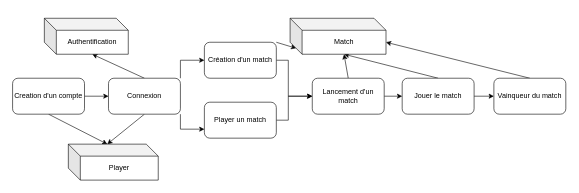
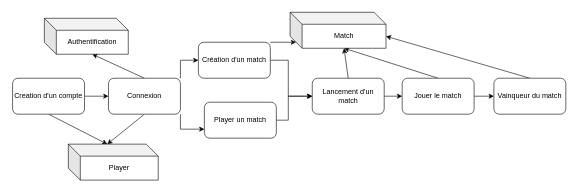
  <mxCell id="0" />
  <mxCell id="1" parent="0" />
  <mxCell id="2" style="edgeStyle=orthogonalEdgeStyle;rounded=0;orthogonalLoop=1;jettySize=auto;html=1;exitX=1;exitY=0;exitDx=0;exitDy=0;entryX=0;entryY=0.5;entryDx=0;entryDy=0;" edge="1" parent="1" source="6" target="18"><mxGeometry relative="1" as="geometry" /></mxCell>
  <mxCell id="3" style="edgeStyle=orthogonalEdgeStyle;rounded=0;orthogonalLoop=1;jettySize=auto;html=1;exitX=1;exitY=1;exitDx=0;exitDy=0;entryX=0;entryY=0.75;entryDx=0;entryDy=0;" edge="1" parent="1" source="6" target="15"><mxGeometry relative="1" as="geometry" /></mxCell>
  <mxCell id="4" style="edgeStyle=none;rounded=0;orthogonalLoop=1;jettySize=auto;html=1;exitX=0.5;exitY=0;exitDx=0;exitDy=0;entryX=0;entryY=0;entryDx=80;entryDy=60;entryPerimeter=0;" edge="1" parent="1" source="6" target="24"><mxGeometry relative="1" as="geometry"><mxPoint x="213" y="117.586" as="targetPoint" /></mxGeometry></mxCell>
  <mxCell id="5" style="edgeStyle=none;rounded=0;orthogonalLoop=1;jettySize=auto;html=1;exitX=0.5;exitY=1;exitDx=0;exitDy=0;entryX=0;entryY=0;entryDx=65;entryDy=0;entryPerimeter=0;" edge="1" parent="1" source="6" target="27"><mxGeometry relative="1" as="geometry"><mxPoint x="213" y="202.414" as="targetPoint" /></mxGeometry></mxCell>
  <mxCell id="6" value="Connexion" style="rounded=1;whiteSpace=wrap;html=1;" vertex="1" parent="1"><mxGeometry x="180" y="130" width="120" height="60" as="geometry" /></mxCell>
  <mxCell id="7" style="edgeStyle=orthogonalEdgeStyle;rounded=0;orthogonalLoop=1;jettySize=auto;html=1;exitX=1;exitY=0.5;exitDx=0;exitDy=0;" edge="1" parent="1" source="10" target="6"><mxGeometry relative="1" as="geometry" /></mxCell>
  <mxCell id="8" style="edgeStyle=orthogonalEdgeStyle;rounded=0;orthogonalLoop=1;jettySize=auto;html=1;exitX=0.5;exitY=0;exitDx=0;exitDy=0;" edge="1" parent="1" source="10"><mxGeometry relative="1" as="geometry"><mxPoint x="80" y="130" as="targetPoint" /></mxGeometry></mxCell>
  <mxCell id="9" style="edgeStyle=none;rounded=0;orthogonalLoop=1;jettySize=auto;html=1;exitX=0.5;exitY=1;exitDx=0;exitDy=0;entryX=0;entryY=0;entryDx=65;entryDy=0;entryPerimeter=0;" edge="1" parent="1" source="10" target="27"><mxGeometry relative="1" as="geometry" /></mxCell>
  <mxCell id="10" value="Creation d'un compte" style="rounded=1;whiteSpace=wrap;html=1;" vertex="1" parent="1"><mxGeometry x="20" y="130" width="120" height="60" as="geometry" /></mxCell>
  <mxCell id="11" style="edgeStyle=orthogonalEdgeStyle;rounded=0;orthogonalLoop=1;jettySize=auto;html=1;exitX=1;exitY=0.5;exitDx=0;exitDy=0;entryX=0;entryY=0.5;entryDx=0;entryDy=0;" edge="1" parent="1" source="13" target="21"><mxGeometry relative="1" as="geometry" /></mxCell>
  <mxCell id="12" style="edgeStyle=none;rounded=0;orthogonalLoop=1;jettySize=auto;html=1;exitX=0.5;exitY=0;exitDx=0;exitDy=0;entryX=0;entryY=0;entryDx=90;entryDy=60;entryPerimeter=0;" edge="1" parent="1" source="13" target="25"><mxGeometry relative="1" as="geometry" /></mxCell>
  <mxCell id="13" value="Lancement d'un match" style="rounded=1;whiteSpace=wrap;html=1;" vertex="1" parent="1"><mxGeometry x="520" y="130" width="120" height="60" as="geometry" /></mxCell>
  <mxCell id="14" style="edgeStyle=orthogonalEdgeStyle;rounded=0;orthogonalLoop=1;jettySize=auto;html=1;exitX=1;exitY=0.5;exitDx=0;exitDy=0;entryX=0;entryY=0.5;entryDx=0;entryDy=0;" edge="1" parent="1" source="15" target="13"><mxGeometry relative="1" as="geometry"><Array as="points"><mxPoint x="480" y="200" /><mxPoint x="480" y="160" /></Array></mxGeometry></mxCell>
  <mxCell id="15" value="Player un match" style="rounded=1;whiteSpace=wrap;html=1;" vertex="1" parent="1"><mxGeometry x="340" y="170" width="120" height="60" as="geometry" /></mxCell>
  <mxCell id="16" style="edgeStyle=orthogonalEdgeStyle;rounded=0;orthogonalLoop=1;jettySize=auto;html=1;exitX=1;exitY=0.5;exitDx=0;exitDy=0;entryX=0;entryY=0.5;entryDx=0;entryDy=0;" edge="1" parent="1" source="18" target="13"><mxGeometry relative="1" as="geometry"><Array as="points"><mxPoint x="480" y="100" /><mxPoint x="480" y="160" /></Array></mxGeometry></mxCell>
  <mxCell id="17" style="edgeStyle=none;rounded=0;orthogonalLoop=1;jettySize=auto;html=1;exitX=1;exitY=0;exitDx=0;exitDy=0;entryX=0;entryY=0;entryDx=10;entryDy=50;entryPerimeter=0;" edge="1" parent="1" source="18" target="25"><mxGeometry relative="1" as="geometry" /></mxCell>
- <mxCell id="18" value="Création d'un match" style="rounded=1;whiteSpace=wrap;html=1;" vertex="1" parent="1"><mxGeometry x="340" y="70" width="120" height="60" as="geometry" /></mxCell>
+ <mxCell id="18" value="Création d'un match" style="rounded=1;whiteSpace=wrap;html=1;" vertex="1" parent="1"><mxGeometry x="330" y="70" width="120" height="60" as="geometry" /></mxCell>
  <mxCell id="19" style="edgeStyle=orthogonalEdgeStyle;rounded=0;orthogonalLoop=1;jettySize=auto;html=1;exitX=1;exitY=0.5;exitDx=0;exitDy=0;entryX=0;entryY=0.5;entryDx=0;entryDy=0;" edge="1" parent="1" source="21" target="23"><mxGeometry relative="1" as="geometry"><mxPoint x="830" y="160" as="targetPoint" /></mxGeometry></mxCell>
  <mxCell id="20" style="edgeStyle=none;rounded=0;orthogonalLoop=1;jettySize=auto;html=1;exitX=0.5;exitY=0;exitDx=0;exitDy=0;entryX=0;entryY=0;entryDx=90;entryDy=60;entryPerimeter=0;" edge="1" parent="1" source="21" target="25"><mxGeometry relative="1" as="geometry"><mxPoint x="633" y="99.108" as="targetPoint" /></mxGeometry></mxCell>
  <mxCell id="21" value="Jouer le match" style="rounded=1;whiteSpace=wrap;html=1;" vertex="1" parent="1"><mxGeometry x="670" y="130" width="120" height="60" as="geometry" /></mxCell>
  <mxCell id="22" style="edgeStyle=none;rounded=0;orthogonalLoop=1;jettySize=auto;html=1;exitX=0.5;exitY=0;exitDx=0;exitDy=0;entryX=0;entryY=0;entryDx=160;entryDy=40;entryPerimeter=0;" edge="1" parent="1" source="23" target="25"><mxGeometry relative="1" as="geometry" /></mxCell>
  <mxCell id="23" value="Vainqueur du match" style="rounded=1;whiteSpace=wrap;html=1;" vertex="1" parent="1"><mxGeometry x="823" y="130" width="120" height="60" as="geometry" /></mxCell>
  <mxCell id="24" value="Authentification" style="shape=cube;whiteSpace=wrap;html=1;boundedLbl=1;backgroundOutline=1;darkOpacity=0.05;darkOpacity2=0.1;" vertex="1" parent="1"><mxGeometry x="73" y="30" width="140" height="60" as="geometry" /></mxCell>
- <mxCell id="25" value="Match" style="shape=cube;whiteSpace=wrap;html=1;boundedLbl=1;backgroundOutline=1;darkOpacity=0.05;darkOpacity2=0.1;" vertex="1" parent="1"><mxGeometry x="483" y="30" width="160" height="60" as="geometry" /></mxCell>
+ <mxCell id="25" value="Match" style="shape=cube;whiteSpace=wrap;html=1;boundedLbl=1;backgroundOutline=1;darkOpacity=0.05;darkOpacity2=0.1;" vertex="1" parent="1"><mxGeometry x="483" y="20" width="160" height="60" as="geometry" /></mxCell>
  <mxCell id="26" style="edgeStyle=none;rounded=0;orthogonalLoop=1;jettySize=auto;html=1;exitX=0.75;exitY=1;exitDx=0;exitDy=0;" edge="1" parent="1" source="15" target="15"><mxGeometry relative="1" as="geometry" /></mxCell>
  <mxCell id="27" value="Player" style="shape=cube;whiteSpace=wrap;html=1;boundedLbl=1;backgroundOutline=1;darkOpacity=0.05;darkOpacity2=0.1;" vertex="1" parent="1"><mxGeometry x="113" y="240" width="150" height="60" as="geometry" /></mxCell>
